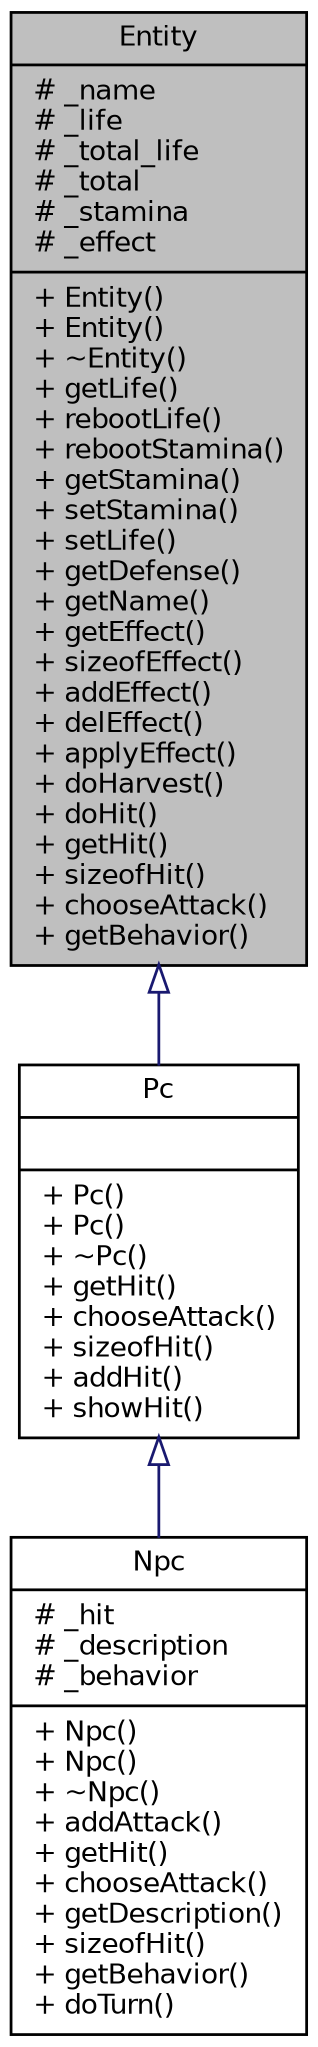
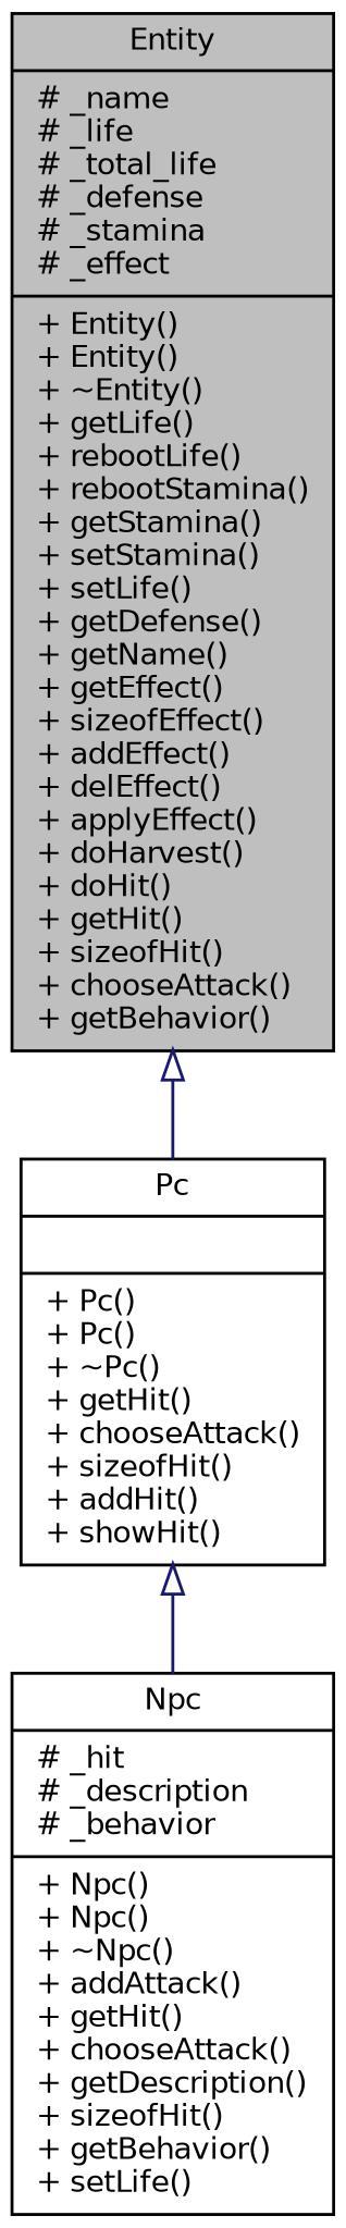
  digraph {
    node [color=black fillcolor=white fontname=Helvetica fontsize=10 shape=record style=filled]
    edge [arrowtail=onormal color=midnightblue dir=back fontname=Helvetica fontsize=10 labelfontname=Helvetica labelfontsize=10 style=solid]
-   n1 [fillcolor=grey75 fontcolor=black height=0.2 label="{Entity\n|# _name\l# _life\l# _total_life\l# _total\l# _stamina\l# _effect\l|+ Entity()\l+ Entity()\l+ ~Entity()\l+ getLife()\l+ rebootLife()\l+ rebootStamina()\l+ getStamina()\l+ setStamina()\l+ setLife()\l+ getDefense()\l+ getName()\l+ getEffect()\l+ sizeofEffect()\l+ addEffect()\l+ delEffect()\l+ applyEffect()\l+ doHarvest()\l+ doHit()\l+ getHit()\l+ sizeofHit()\l+ chooseAttack()\l+ getBehavior()\l}" width=0.4]
+   n1 [fillcolor=grey75 fontcolor=black height=0.2 label="{Entity\n|# _name\l# _life\l# _total_life\l# _defense\l# _stamina\l# _effect\l|+ Entity()\l+ Entity()\l+ ~Entity()\l+ getLife()\l+ rebootLife()\l+ rebootStamina()\l+ getStamina()\l+ setStamina()\l+ setLife()\l+ getDefense()\l+ getName()\l+ getEffect()\l+ sizeofEffect()\l+ addEffect()\l+ delEffect()\l+ applyEffect()\l+ doHarvest()\l+ doHit()\l+ getHit()\l+ sizeofHit()\l+ chooseAttack()\l+ getBehavior()\l}" width=0.4]
    n2 [height=0.2 label="{Pc\n||+ Pc()\l+ Pc()\l+ ~Pc()\l+ getHit()\l+ chooseAttack()\l+ sizeofHit()\l+ addHit()\l+ showHit()\l}" width=0.4]
-   n3 [height=0.2 label="{Npc\n|# _hit\l# _description\l# _behavior\l|+ Npc()\l+ Npc()\l+ ~Npc()\l+ addAttack()\l+ getHit()\l+ chooseAttack()\l+ getDescription()\l+ sizeofHit()\l+ getBehavior()\l+ doTurn()\l}" width=0.4]
+   n3 [height=0.2 label="{Npc\n|# _hit\l# _description\l# _behavior\l|+ Npc()\l+ Npc()\l+ ~Npc()\l+ addAttack()\l+ getHit()\l+ chooseAttack()\l+ getDescription()\l+ sizeofHit()\l+ getBehavior()\l+ setLife()\l}" width=0.4]
    n1 -> n2
    n2 -> n3
  }
